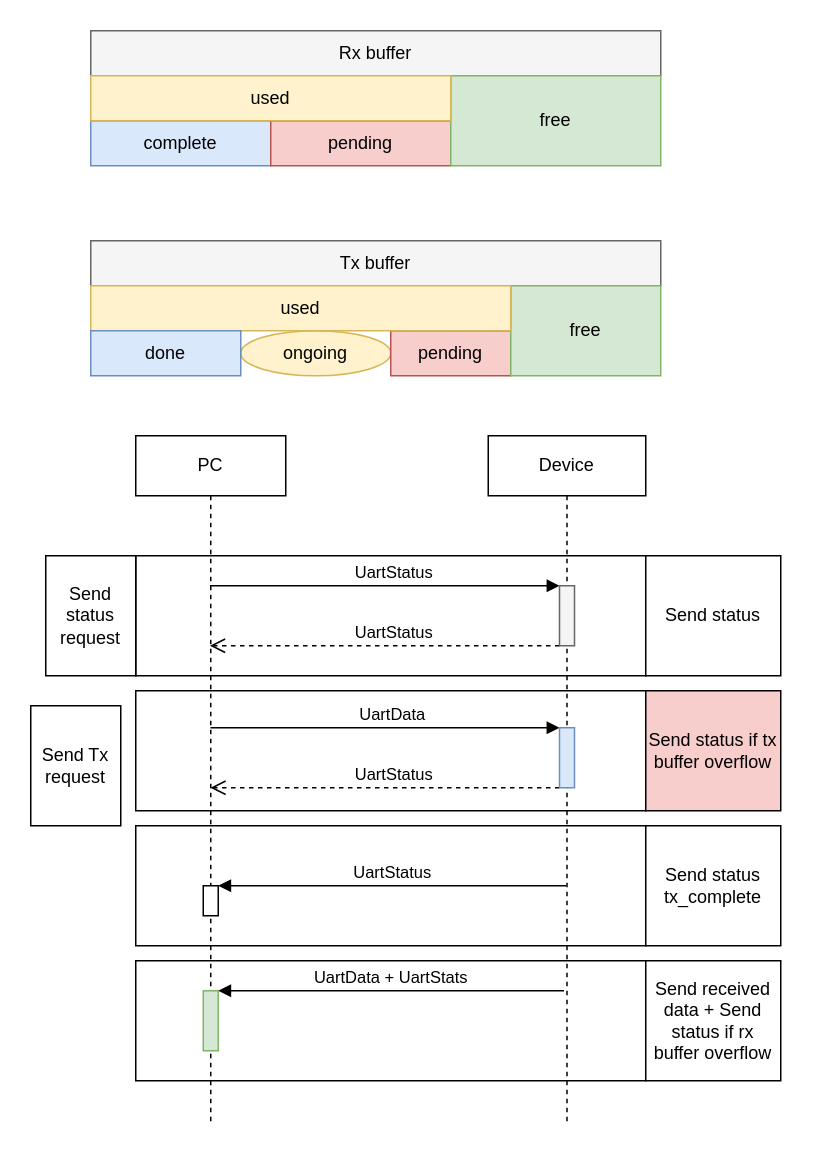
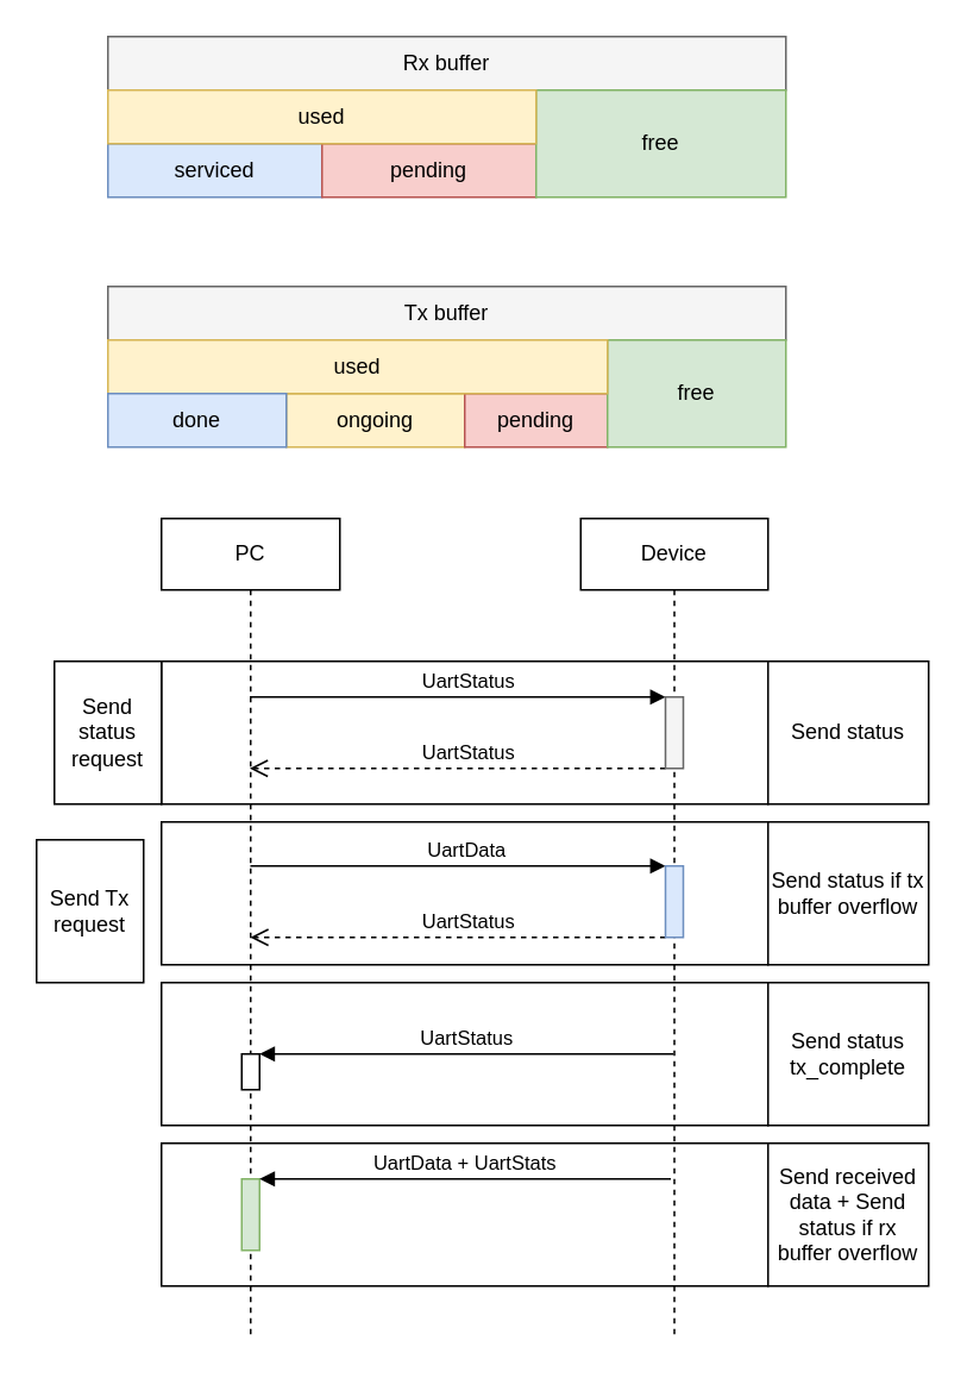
  <mxCell id="0" />
  <mxCell id="1" parent="0" />
  <mxCell id="2" value="" style="rounded=0;whiteSpace=wrap;html=1;" vertex="1" parent="1"><mxGeometry x="90" y="550" width="340" height="80" as="geometry" /></mxCell>
  <mxCell id="3" value="" style="rounded=0;whiteSpace=wrap;html=1;" vertex="1" parent="1"><mxGeometry x="90" y="640" width="340" height="80" as="geometry" /></mxCell>
  <mxCell id="4" value="" style="rounded=0;whiteSpace=wrap;html=1;" vertex="1" parent="1"><mxGeometry x="90" y="460" width="340" height="80" as="geometry" /></mxCell>
  <mxCell id="5" value="" style="rounded=0;whiteSpace=wrap;html=1;" vertex="1" parent="1"><mxGeometry x="90" y="370" width="340" height="80" as="geometry" /></mxCell>
  <mxCell id="6" value="UartStatus" style="html=1;verticalAlign=bottom;endArrow=block;edgeStyle=elbowEdgeStyle;elbow=vertical;curved=0;rounded=0;" edge="1" target="14" parent="1" source="10"><mxGeometry x="0.044" relative="1" as="geometry"><mxPoint x="230" y="390" as="sourcePoint" /><Array as="points"><mxPoint x="340" y="390" /></Array><mxPoint as="offset" /></mxGeometry></mxCell>
  <mxCell id="7" value="UartStatus" style="html=1;verticalAlign=bottom;endArrow=open;dashed=1;endSize=8;edgeStyle=elbowEdgeStyle;elbow=vertical;curved=0;rounded=0;" edge="1" source="14" parent="1" target="10"><mxGeometry x="-0.044" relative="1" as="geometry"><mxPoint x="240" y="505" as="targetPoint" /><Array as="points"><mxPoint x="340" y="430" /><mxPoint x="350" y="470" /></Array><mxPoint as="offset" /></mxGeometry></mxCell>
  <mxCell id="8" value="UartData" style="html=1;verticalAlign=bottom;endArrow=block;edgeStyle=elbowEdgeStyle;elbow=vertical;curved=0;rounded=0;" edge="1" target="15" parent="1"><mxGeometry x="0.044" relative="1" as="geometry"><mxPoint x="139.81" y="484.66" as="sourcePoint" /><Array as="points"><mxPoint x="300" y="484.66" /><mxPoint x="370" y="484.66" /></Array><mxPoint as="offset" /></mxGeometry></mxCell>
  <mxCell id="9" value="UartStatus" style="html=1;verticalAlign=bottom;endArrow=open;dashed=1;endSize=8;edgeStyle=elbowEdgeStyle;elbow=vertical;curved=0;rounded=0;" edge="1" source="15" parent="1"><mxGeometry x="-0.044" relative="1" as="geometry"><mxPoint x="139.81" y="524.66" as="targetPoint" /><Array as="points"><mxPoint x="320" y="524.66" /><mxPoint x="270" y="564.66" /></Array><mxPoint as="offset" /></mxGeometry></mxCell>
  <mxCell id="10" value="PC" style="shape=umlLifeline;perimeter=lifelinePerimeter;whiteSpace=wrap;html=1;container=1;dropTarget=0;collapsible=0;recursiveResize=0;outlineConnect=0;portConstraint=eastwest;newEdgeStyle={&quot;edgeStyle&quot;:&quot;elbowEdgeStyle&quot;,&quot;elbow&quot;:&quot;vertical&quot;,&quot;curved&quot;:0,&quot;rounded&quot;:0};" vertex="1" parent="1"><mxGeometry x="90" y="290" width="100" height="460" as="geometry" /></mxCell>
  <mxCell id="11" value="" style="html=1;points=[];perimeter=orthogonalPerimeter;outlineConnect=0;targetShapes=umlLifeline;portConstraint=eastwest;newEdgeStyle={&quot;edgeStyle&quot;:&quot;elbowEdgeStyle&quot;,&quot;elbow&quot;:&quot;vertical&quot;,&quot;curved&quot;:0,&quot;rounded&quot;:0};fillColor=#d5e8d4;strokeColor=#82b366;" vertex="1" parent="10"><mxGeometry x="45" y="370" width="10" height="40" as="geometry" /></mxCell>
  <mxCell id="12" value="" style="html=1;points=[];perimeter=orthogonalPerimeter;outlineConnect=0;targetShapes=umlLifeline;portConstraint=eastwest;newEdgeStyle={&quot;edgeStyle&quot;:&quot;elbowEdgeStyle&quot;,&quot;elbow&quot;:&quot;vertical&quot;,&quot;curved&quot;:0,&quot;rounded&quot;:0};" vertex="1" parent="10"><mxGeometry x="45" y="300" width="10" height="20" as="geometry" /></mxCell>
  <mxCell id="13" value="Device" style="shape=umlLifeline;perimeter=lifelinePerimeter;whiteSpace=wrap;html=1;container=1;dropTarget=0;collapsible=0;recursiveResize=0;outlineConnect=0;portConstraint=eastwest;newEdgeStyle={&quot;edgeStyle&quot;:&quot;elbowEdgeStyle&quot;,&quot;elbow&quot;:&quot;vertical&quot;,&quot;curved&quot;:0,&quot;rounded&quot;:0};" vertex="1" parent="1"><mxGeometry x="325" y="290" width="105" height="460" as="geometry" /></mxCell>
  <mxCell id="14" value="" style="html=1;points=[];perimeter=orthogonalPerimeter;outlineConnect=0;targetShapes=umlLifeline;portConstraint=eastwest;newEdgeStyle={&quot;edgeStyle&quot;:&quot;elbowEdgeStyle&quot;,&quot;elbow&quot;:&quot;vertical&quot;,&quot;curved&quot;:0,&quot;rounded&quot;:0};fillColor=#f5f5f5;fontColor=#333333;strokeColor=#666666;" vertex="1" parent="13"><mxGeometry x="47.5" y="100" width="10" height="40" as="geometry" /></mxCell>
  <mxCell id="15" value="" style="html=1;points=[];perimeter=orthogonalPerimeter;outlineConnect=0;targetShapes=umlLifeline;portConstraint=eastwest;newEdgeStyle={&quot;edgeStyle&quot;:&quot;elbowEdgeStyle&quot;,&quot;elbow&quot;:&quot;vertical&quot;,&quot;curved&quot;:0,&quot;rounded&quot;:0};fillColor=#dae8fc;strokeColor=#6c8ebf;" vertex="1" parent="13"><mxGeometry x="47.5" y="194.66" width="10" height="40" as="geometry" /></mxCell>
  <mxCell id="16" value="UartData + UartStats" style="html=1;verticalAlign=bottom;endArrow=block;edgeStyle=elbowEdgeStyle;elbow=vertical;curved=0;rounded=0;" edge="1" target="11" parent="13"><mxGeometry x="0.006" relative="1" as="geometry"><mxPoint x="50.5" y="370" as="sourcePoint" /><Array as="points"><mxPoint x="-104" y="370" /></Array><mxPoint as="offset" /></mxGeometry></mxCell>
  <mxCell id="17" value="" style="rounded=0;whiteSpace=wrap;html=1;fillColor=#f5f5f5;fontColor=#333333;strokeColor=#666666;" vertex="1" parent="1"><mxGeometry x="60" y="20" width="380" height="30" as="geometry" /></mxCell>
- <mxCell id="18" value="complete" style="rounded=0;whiteSpace=wrap;html=1;fillColor=#dae8fc;strokeColor=#6c8ebf;" vertex="1" parent="1"><mxGeometry x="60" y="80" width="120" height="30" as="geometry" /></mxCell>
+ <mxCell id="18" value="serviced" style="rounded=0;whiteSpace=wrap;html=1;fillColor=#dae8fc;strokeColor=#6c8ebf;" vertex="1" parent="1"><mxGeometry x="60" y="80" width="120" height="30" as="geometry" /></mxCell>
  <mxCell id="19" value="pending" style="rounded=0;whiteSpace=wrap;html=1;fillColor=#f8cecc;strokeColor=#b85450;" vertex="1" parent="1"><mxGeometry x="180" y="80" width="120" height="30" as="geometry" /></mxCell>
  <mxCell id="20" value="free" style="rounded=0;whiteSpace=wrap;html=1;fillColor=#d5e8d4;strokeColor=#82b366;" vertex="1" parent="1"><mxGeometry x="300" y="50" width="140" height="60" as="geometry" /></mxCell>
  <mxCell id="21" value="used" style="rounded=0;whiteSpace=wrap;html=1;fillColor=#fff2cc;strokeColor=#d6b656;" vertex="1" parent="1"><mxGeometry x="60" y="50" width="240" height="30" as="geometry" /></mxCell>
  <mxCell id="22" value="Rx buffer" style="text;html=1;strokeColor=none;fillColor=none;align=center;verticalAlign=middle;whiteSpace=wrap;rounded=0;" vertex="1" parent="1"><mxGeometry x="220" y="20" width="60" height="30" as="geometry" /></mxCell>
  <mxCell id="23" value="" style="rounded=0;whiteSpace=wrap;html=1;fillColor=#f5f5f5;fontColor=#333333;strokeColor=#666666;" vertex="1" parent="1"><mxGeometry x="60" y="160" width="380" height="30" as="geometry" /></mxCell>
- <mxCell id="24" value="ongoing" style="ellipse;whiteSpace=wrap;html=1;fillColor=#fff2cc;strokeColor=#d6b656;" vertex="1" parent="1"><mxGeometry x="160" y="220" width="100" height="30" as="geometry" /></mxCell>
+ <mxCell id="24" value="ongoing" style="rounded=0;whiteSpace=wrap;html=1;fillColor=#fff2cc;strokeColor=#d6b656;" vertex="1" parent="1"><mxGeometry x="160" y="220" width="100" height="30" as="geometry" /></mxCell>
  <mxCell id="25" value="pending" style="rounded=0;whiteSpace=wrap;html=1;fillColor=#f8cecc;strokeColor=#b85450;" vertex="1" parent="1"><mxGeometry x="260" y="220" width="80" height="30" as="geometry" /></mxCell>
  <mxCell id="26" value="free" style="rounded=0;whiteSpace=wrap;html=1;fillColor=#d5e8d4;strokeColor=#82b366;" vertex="1" parent="1"><mxGeometry x="340" y="190" width="100" height="60" as="geometry" /></mxCell>
  <mxCell id="27" value="used" style="rounded=0;whiteSpace=wrap;html=1;fillColor=#fff2cc;strokeColor=#d6b656;" vertex="1" parent="1"><mxGeometry x="60" y="190" width="280" height="30" as="geometry" /></mxCell>
  <mxCell id="28" value="Tx buffer" style="text;html=1;strokeColor=none;fillColor=none;align=center;verticalAlign=middle;whiteSpace=wrap;rounded=0;" vertex="1" parent="1"><mxGeometry x="220" y="160" width="60" height="30" as="geometry" /></mxCell>
  <mxCell id="29" value="done" style="rounded=0;whiteSpace=wrap;html=1;fillColor=#dae8fc;strokeColor=#6c8ebf;" vertex="1" parent="1"><mxGeometry x="60" y="220" width="100" height="30" as="geometry" /></mxCell>
  <mxCell id="30" value="UartStatus" style="html=1;verticalAlign=bottom;endArrow=block;edgeStyle=elbowEdgeStyle;elbow=vertical;curved=0;rounded=0;" edge="1" target="12" parent="1" source="13"><mxGeometry relative="1" as="geometry"><mxPoint x="260" y="560" as="sourcePoint" /><Array as="points"><mxPoint x="220" y="590" /><mxPoint x="380" y="560" /></Array></mxGeometry></mxCell>
  <mxCell id="31" value="Send Tx request" style="rounded=0;whiteSpace=wrap;html=1;" vertex="1" parent="1"><mxGeometry x="20" y="470" width="60" height="80" as="geometry" /></mxCell>
  <mxCell id="32" value="Send status tx_complete" style="rounded=0;whiteSpace=wrap;html=1;" vertex="1" parent="1"><mxGeometry x="430" y="550" width="90" height="80" as="geometry" /></mxCell>
- <mxCell id="33" value="Send status if tx buffer overflow" style="rounded=0;whiteSpace=wrap;html=1;fillColor=#f8cecc;" vertex="1" parent="1"><mxGeometry x="430" y="460" width="90" height="80" as="geometry" /></mxCell>
+ <mxCell id="33" value="Send status if tx buffer overflow" style="rounded=0;whiteSpace=wrap;html=1;" vertex="1" parent="1"><mxGeometry x="430" y="460" width="90" height="80" as="geometry" /></mxCell>
  <mxCell id="34" value="Send status request" style="rounded=0;whiteSpace=wrap;html=1;" vertex="1" parent="1"><mxGeometry x="30" y="370" width="60" height="80" as="geometry" /></mxCell>
  <mxCell id="35" value="Send status" style="rounded=0;whiteSpace=wrap;html=1;" vertex="1" parent="1"><mxGeometry x="430" y="370" width="90" height="80" as="geometry" /></mxCell>
  <mxCell id="36" value="Send received data + Send status if rx buffer overflow" style="rounded=0;whiteSpace=wrap;html=1;" vertex="1" parent="1"><mxGeometry x="430" y="640" width="90" height="80" as="geometry" /></mxCell>
